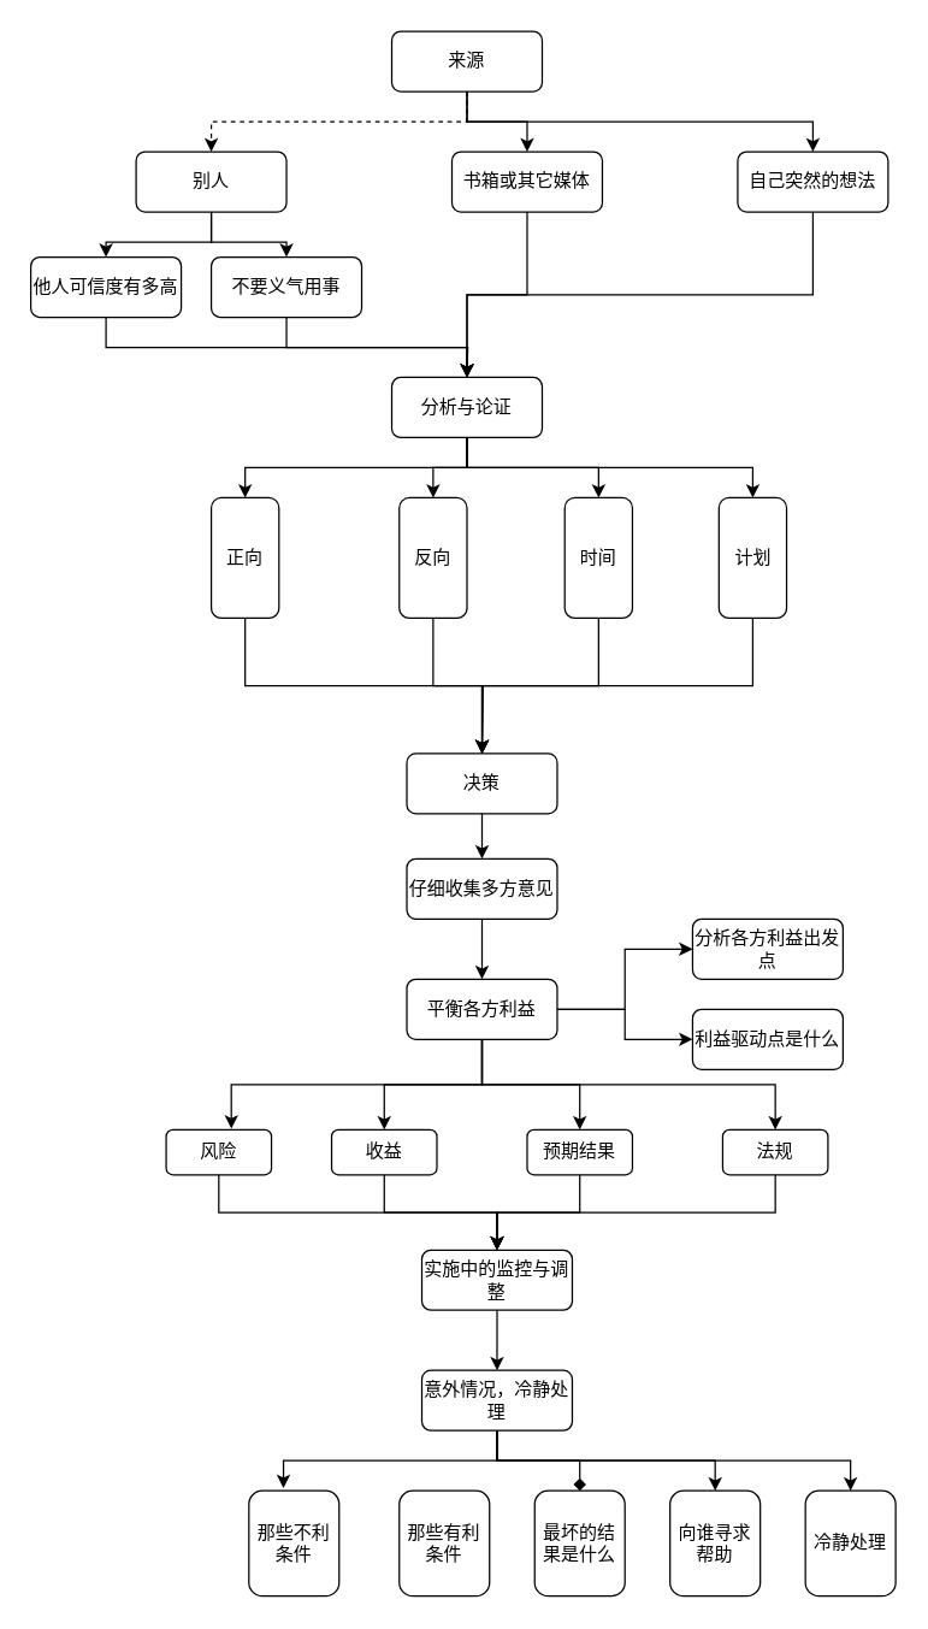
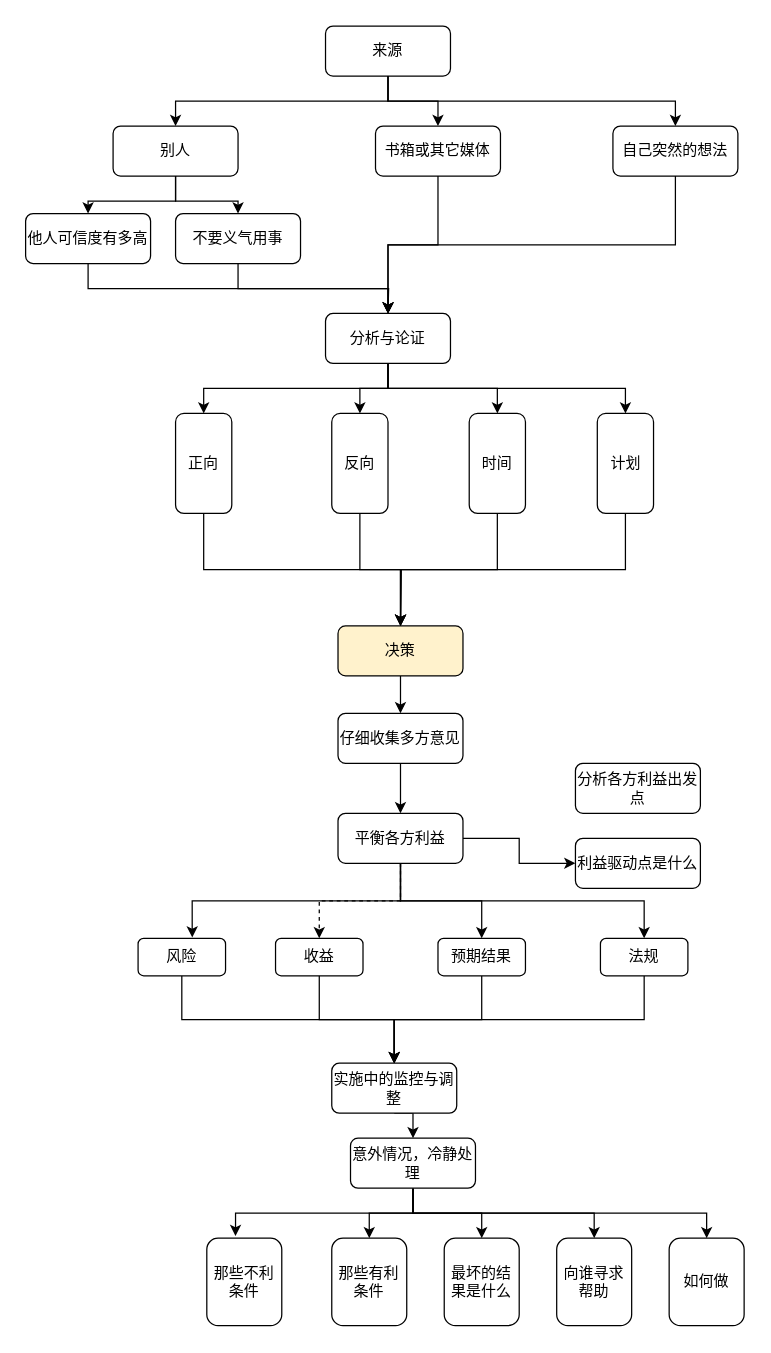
  <mxCell id="0" />
  <mxCell id="1" parent="0" />
  <mxCell id="2" style="edgeStyle=orthogonalEdgeStyle;rounded=0;orthogonalLoop=1;jettySize=auto;html=1;exitX=0.5;exitY=1;exitDx=0;exitDy=0;entryX=0.5;entryY=0;entryDx=0;entryDy=0;" parent="1" source="3" target="5" edge="1"><mxGeometry relative="1" as="geometry" /></mxCell>
- <mxCell id="3" value="决策" style="rounded=1;whiteSpace=wrap;html=1;" parent="1" vertex="1"><mxGeometry x="270" y="500" width="100" height="40" as="geometry" /></mxCell>
+ <mxCell id="3" value="决策" style="rounded=1;whiteSpace=wrap;html=1;fillColor=#fff2cc;" parent="1" vertex="1"><mxGeometry x="270" y="500" width="100" height="40" as="geometry" /></mxCell>
  <mxCell id="4" style="edgeStyle=orthogonalEdgeStyle;rounded=0;orthogonalLoop=1;jettySize=auto;html=1;entryX=0.5;entryY=0;entryDx=0;entryDy=0;" parent="1" source="5" target="12" edge="1"><mxGeometry relative="1" as="geometry" /></mxCell>
  <mxCell id="5" value="仔细收集多方意见" style="rounded=1;whiteSpace=wrap;html=1;" parent="1" vertex="1"><mxGeometry x="270" y="570" width="100" height="40" as="geometry" /></mxCell>
- <mxCell id="6" style="edgeStyle=orthogonalEdgeStyle;rounded=0;orthogonalLoop=1;jettySize=auto;html=1;exitX=1;exitY=0.5;exitDx=0;exitDy=0;" parent="1" source="12" target="21" edge="1"><mxGeometry relative="1" as="geometry" /></mxCell>
  <mxCell id="7" style="edgeStyle=orthogonalEdgeStyle;rounded=0;orthogonalLoop=1;jettySize=auto;html=1;exitX=0.5;exitY=1;exitDx=0;exitDy=0;entryX=0.619;entryY=-0.022;entryDx=0;entryDy=0;entryPerimeter=0;" parent="1" source="12" target="14" edge="1"><mxGeometry relative="1" as="geometry" /></mxCell>
- <mxCell id="8" style="edgeStyle=orthogonalEdgeStyle;rounded=0;orthogonalLoop=1;jettySize=auto;html=1;exitX=0.5;exitY=1;exitDx=0;exitDy=0;entryX=0.5;entryY=0;entryDx=0;entryDy=0;" parent="1" source="12" target="16" edge="1"><mxGeometry relative="1" as="geometry" /></mxCell>
+ <mxCell id="8" style="edgeStyle=orthogonalEdgeStyle;rounded=0;orthogonalLoop=1;jettySize=auto;html=1;exitX=0.5;exitY=1;exitDx=0;exitDy=0;entryX=0.5;entryY=0;entryDx=0;entryDy=0;dashed=1;" parent="1" source="12" target="16" edge="1"><mxGeometry relative="1" as="geometry" /></mxCell>
  <mxCell id="9" style="edgeStyle=orthogonalEdgeStyle;rounded=0;orthogonalLoop=1;jettySize=auto;html=1;exitX=0.5;exitY=1;exitDx=0;exitDy=0;entryX=0.5;entryY=0;entryDx=0;entryDy=0;" parent="1" source="12" target="18" edge="1"><mxGeometry relative="1" as="geometry" /></mxCell>
  <mxCell id="10" style="edgeStyle=orthogonalEdgeStyle;rounded=0;orthogonalLoop=1;jettySize=auto;html=1;exitX=1;exitY=0.5;exitDx=0;exitDy=0;entryX=0;entryY=0.5;entryDx=0;entryDy=0;" parent="1" source="12" target="24" edge="1"><mxGeometry relative="1" as="geometry" /></mxCell>
  <mxCell id="11" style="edgeStyle=orthogonalEdgeStyle;rounded=0;orthogonalLoop=1;jettySize=auto;html=1;exitX=0.5;exitY=1;exitDx=0;exitDy=0;" parent="1" source="12" target="20" edge="1"><mxGeometry relative="1" as="geometry" /></mxCell>
  <mxCell id="12" value="平衡各方利益" style="rounded=1;whiteSpace=wrap;html=1;" parent="1" vertex="1"><mxGeometry x="270" y="650" width="100" height="40" as="geometry" /></mxCell>
  <mxCell id="13" style="edgeStyle=orthogonalEdgeStyle;rounded=0;orthogonalLoop=1;jettySize=auto;html=1;exitX=0.5;exitY=1;exitDx=0;exitDy=0;" parent="1" source="14" target="23" edge="1"><mxGeometry relative="1" as="geometry" /></mxCell>
  <mxCell id="14" value="风险" style="rounded=1;whiteSpace=wrap;html=1;" parent="1" vertex="1"><mxGeometry x="110" y="750" width="70" height="30" as="geometry" /></mxCell>
  <mxCell id="15" style="edgeStyle=orthogonalEdgeStyle;rounded=0;orthogonalLoop=1;jettySize=auto;html=1;exitX=0.5;exitY=1;exitDx=0;exitDy=0;entryX=0.5;entryY=0;entryDx=0;entryDy=0;" parent="1" source="16" target="23" edge="1"><mxGeometry relative="1" as="geometry" /></mxCell>
  <mxCell id="16" value="收益" style="rounded=1;whiteSpace=wrap;html=1;" parent="1" vertex="1"><mxGeometry x="220" y="750" width="70" height="30" as="geometry" /></mxCell>
  <mxCell id="17" style="edgeStyle=orthogonalEdgeStyle;rounded=0;orthogonalLoop=1;jettySize=auto;html=1;exitX=0.5;exitY=1;exitDx=0;exitDy=0;entryX=0.5;entryY=0;entryDx=0;entryDy=0;" parent="1" source="18" target="23" edge="1"><mxGeometry relative="1" as="geometry" /></mxCell>
  <mxCell id="18" value="预期结果" style="rounded=1;whiteSpace=wrap;html=1;" parent="1" vertex="1"><mxGeometry x="350" y="750" width="70" height="30" as="geometry" /></mxCell>
  <mxCell id="19" style="edgeStyle=orthogonalEdgeStyle;rounded=0;orthogonalLoop=1;jettySize=auto;html=1;exitX=0.5;exitY=1;exitDx=0;exitDy=0;entryX=0.5;entryY=0;entryDx=0;entryDy=0;" parent="1" source="20" target="23" edge="1"><mxGeometry relative="1" as="geometry" /></mxCell>
  <mxCell id="20" value="法规" style="rounded=1;whiteSpace=wrap;html=1;" parent="1" vertex="1"><mxGeometry x="480" y="750" width="70" height="30" as="geometry" /></mxCell>
  <mxCell id="21" value="分析各方利益出发点" style="rounded=1;whiteSpace=wrap;html=1;" parent="1" vertex="1"><mxGeometry x="460" y="610" width="100" height="40" as="geometry" /></mxCell>
  <mxCell id="22" style="edgeStyle=orthogonalEdgeStyle;rounded=0;orthogonalLoop=1;jettySize=auto;html=1;exitX=0.5;exitY=1;exitDx=0;exitDy=0;entryX=0.5;entryY=0;entryDx=0;entryDy=0;align=center;" parent="1" source="23" target="50" edge="1"><mxGeometry relative="1" as="geometry" /></mxCell>
- <mxCell id="23" value="实施中的监控与调整" style="rounded=1;whiteSpace=wrap;html=1;" parent="1" vertex="1"><mxGeometry x="280" y="830" width="100" height="40" as="geometry" /></mxCell>
+ <mxCell id="23" value="实施中的监控与调整" style="rounded=1;whiteSpace=wrap;html=1;" parent="1" vertex="1"><mxGeometry x="265" y="850" width="100" height="40" as="geometry" /></mxCell>
  <mxCell id="24" value="利益驱动点是什么" style="rounded=1;whiteSpace=wrap;html=1;" parent="1" vertex="1"><mxGeometry x="460" y="670" width="100" height="40" as="geometry" /></mxCell>
  <mxCell id="25" style="edgeStyle=orthogonalEdgeStyle;rounded=0;orthogonalLoop=1;jettySize=auto;html=1;exitX=0.5;exitY=1;exitDx=0;exitDy=0;entryX=0.5;entryY=0;entryDx=0;entryDy=0;align=center;" parent="1" source="28" target="37" edge="1"><mxGeometry relative="1" as="geometry" /></mxCell>
- <mxCell id="26" style="edgeStyle=orthogonalEdgeStyle;rounded=0;orthogonalLoop=1;jettySize=auto;html=1;exitX=0.5;exitY=1;exitDx=0;exitDy=0;entryX=0.5;entryY=0;entryDx=0;entryDy=0;align=center;dashed=1;" parent="1" source="28" target="31" edge="1"><mxGeometry relative="1" as="geometry" /></mxCell>
+ <mxCell id="26" style="edgeStyle=orthogonalEdgeStyle;rounded=0;orthogonalLoop=1;jettySize=auto;html=1;exitX=0.5;exitY=1;exitDx=0;exitDy=0;entryX=0.5;entryY=0;entryDx=0;entryDy=0;align=center;" parent="1" source="28" target="31" edge="1"><mxGeometry relative="1" as="geometry" /></mxCell>
  <mxCell id="27" style="edgeStyle=orthogonalEdgeStyle;rounded=0;orthogonalLoop=1;jettySize=auto;html=1;exitX=0.5;exitY=1;exitDx=0;exitDy=0;align=center;" parent="1" source="28" target="44" edge="1"><mxGeometry relative="1" as="geometry" /></mxCell>
  <mxCell id="28" value="来源" style="rounded=1;whiteSpace=wrap;html=1;" parent="1" vertex="1"><mxGeometry x="260" y="20" width="100" height="40" as="geometry" /></mxCell>
  <mxCell id="29" style="edgeStyle=orthogonalEdgeStyle;rounded=0;orthogonalLoop=1;jettySize=auto;html=1;exitX=0.5;exitY=1;exitDx=0;exitDy=0;entryX=0.5;entryY=0;entryDx=0;entryDy=0;align=center;" parent="1" source="31" target="35" edge="1"><mxGeometry relative="1" as="geometry" /></mxCell>
  <mxCell id="30" style="edgeStyle=orthogonalEdgeStyle;rounded=0;orthogonalLoop=1;jettySize=auto;html=1;exitX=0.5;exitY=1;exitDx=0;exitDy=0;entryX=0.5;entryY=0;entryDx=0;entryDy=0;align=center;" parent="1" source="31" target="33" edge="1"><mxGeometry relative="1" as="geometry" /></mxCell>
  <mxCell id="31" value="别人" style="rounded=1;whiteSpace=wrap;html=1;" parent="1" vertex="1"><mxGeometry x="90" y="100" width="100" height="40" as="geometry" /></mxCell>
  <mxCell id="32" style="edgeStyle=orthogonalEdgeStyle;rounded=0;orthogonalLoop=1;jettySize=auto;html=1;exitX=0.5;exitY=1;exitDx=0;exitDy=0;entryX=0.5;entryY=0;entryDx=0;entryDy=0;" edge="1" parent="1" source="33" target="42"><mxGeometry relative="1" as="geometry" /></mxCell>
  <mxCell id="33" value="他人可信度有多高" style="rounded=1;whiteSpace=wrap;html=1;" parent="1" vertex="1"><mxGeometry x="20" y="170" width="100" height="40" as="geometry" /></mxCell>
  <mxCell id="34" style="edgeStyle=orthogonalEdgeStyle;rounded=0;orthogonalLoop=1;jettySize=auto;html=1;exitX=0.5;exitY=1;exitDx=0;exitDy=0;" edge="1" parent="1" source="35"><mxGeometry relative="1" as="geometry"><mxPoint x="310" y="250" as="targetPoint" /></mxGeometry></mxCell>
  <mxCell id="35" value="不要义气用事" style="rounded=1;whiteSpace=wrap;html=1;" parent="1" vertex="1"><mxGeometry x="140" y="170" width="100" height="40" as="geometry" /></mxCell>
  <mxCell id="36" style="edgeStyle=orthogonalEdgeStyle;rounded=0;orthogonalLoop=1;jettySize=auto;html=1;exitX=0.5;exitY=1;exitDx=0;exitDy=0;entryX=0.5;entryY=0;entryDx=0;entryDy=0;" edge="1" parent="1" source="37" target="42"><mxGeometry relative="1" as="geometry" /></mxCell>
  <mxCell id="37" value="书箱或其它媒体" style="rounded=1;whiteSpace=wrap;html=1;" parent="1" vertex="1"><mxGeometry x="300" y="100" width="100" height="40" as="geometry" /></mxCell>
  <mxCell id="38" style="edgeStyle=orthogonalEdgeStyle;rounded=0;orthogonalLoop=1;jettySize=auto;html=1;exitX=0.5;exitY=1;exitDx=0;exitDy=0;entryX=0.5;entryY=0;entryDx=0;entryDy=0;" edge="1" parent="1" source="42" target="52"><mxGeometry relative="1" as="geometry" /></mxCell>
  <mxCell id="39" style="edgeStyle=orthogonalEdgeStyle;rounded=0;orthogonalLoop=1;jettySize=auto;html=1;exitX=0.5;exitY=1;exitDx=0;exitDy=0;entryX=0.5;entryY=0;entryDx=0;entryDy=0;" edge="1" parent="1" source="42" target="54"><mxGeometry relative="1" as="geometry" /></mxCell>
  <mxCell id="40" style="edgeStyle=orthogonalEdgeStyle;rounded=0;orthogonalLoop=1;jettySize=auto;html=1;exitX=0.5;exitY=1;exitDx=0;exitDy=0;entryX=0.5;entryY=0;entryDx=0;entryDy=0;" edge="1" parent="1" source="42" target="56"><mxGeometry relative="1" as="geometry" /></mxCell>
  <mxCell id="41" style="edgeStyle=orthogonalEdgeStyle;rounded=0;orthogonalLoop=1;jettySize=auto;html=1;exitX=0.5;exitY=1;exitDx=0;exitDy=0;entryX=0.5;entryY=0;entryDx=0;entryDy=0;" edge="1" parent="1" source="42" target="58"><mxGeometry relative="1" as="geometry" /></mxCell>
  <mxCell id="42" value="分析与论证" style="rounded=1;whiteSpace=wrap;html=1;" parent="1" vertex="1"><mxGeometry x="260" y="250" width="100" height="40" as="geometry" /></mxCell>
  <mxCell id="43" style="edgeStyle=orthogonalEdgeStyle;rounded=0;orthogonalLoop=1;jettySize=auto;html=1;exitX=0.5;exitY=1;exitDx=0;exitDy=0;entryX=0.5;entryY=0;entryDx=0;entryDy=0;" edge="1" parent="1" source="44" target="42"><mxGeometry relative="1" as="geometry" /></mxCell>
  <mxCell id="44" value="自己突然的想法" style="rounded=1;whiteSpace=wrap;html=1;" parent="1" vertex="1"><mxGeometry x="490" y="100" width="100" height="40" as="geometry" /></mxCell>
  <mxCell id="45" style="edgeStyle=orthogonalEdgeStyle;rounded=0;orthogonalLoop=1;jettySize=auto;html=1;exitX=0.5;exitY=1;exitDx=0;exitDy=0;entryX=0.383;entryY=-0.025;entryDx=0;entryDy=0;entryPerimeter=0;" edge="1" parent="1" source="50" target="59"><mxGeometry relative="1" as="geometry" /></mxCell>
- <mxCell id="47" style="edgeStyle=orthogonalEdgeStyle;rounded=0;orthogonalLoop=1;jettySize=auto;html=1;exitX=0.5;exitY=1;exitDx=0;exitDy=0;entryX=0.5;entryY=0;entryDx=0;entryDy=0;endArrow=diamond;" edge="1" parent="1" source="50" target="61"><mxGeometry relative="1" as="geometry" /></mxCell>
+ <mxCell id="46" style="edgeStyle=orthogonalEdgeStyle;rounded=0;orthogonalLoop=1;jettySize=auto;html=1;exitX=0.5;exitY=1;exitDx=0;exitDy=0;entryX=0.5;entryY=0;entryDx=0;entryDy=0;" edge="1" parent="1" source="50" target="60"><mxGeometry relative="1" as="geometry" /></mxCell>
+ <mxCell id="47" style="edgeStyle=orthogonalEdgeStyle;rounded=0;orthogonalLoop=1;jettySize=auto;html=1;exitX=0.5;exitY=1;exitDx=0;exitDy=0;entryX=0.5;entryY=0;entryDx=0;entryDy=0;" edge="1" parent="1" source="50" target="61"><mxGeometry relative="1" as="geometry" /></mxCell>
  <mxCell id="48" style="edgeStyle=orthogonalEdgeStyle;rounded=0;orthogonalLoop=1;jettySize=auto;html=1;exitX=0.5;exitY=1;exitDx=0;exitDy=0;entryX=0.5;entryY=0;entryDx=0;entryDy=0;" edge="1" parent="1" source="50" target="62"><mxGeometry relative="1" as="geometry" /></mxCell>
  <mxCell id="49" style="edgeStyle=orthogonalEdgeStyle;rounded=0;orthogonalLoop=1;jettySize=auto;html=1;exitX=0.5;exitY=1;exitDx=0;exitDy=0;entryX=0.5;entryY=0;entryDx=0;entryDy=0;" edge="1" parent="1" source="50" target="63"><mxGeometry relative="1" as="geometry" /></mxCell>
  <mxCell id="50" value="意外情况，冷静处理" style="rounded=1;whiteSpace=wrap;html=1;" parent="1" vertex="1"><mxGeometry x="280" y="910" width="100" height="40" as="geometry" /></mxCell>
  <mxCell id="51" style="edgeStyle=orthogonalEdgeStyle;rounded=0;orthogonalLoop=1;jettySize=auto;html=1;exitX=0.5;exitY=1;exitDx=0;exitDy=0;entryX=0.5;entryY=0;entryDx=0;entryDy=0;" edge="1" parent="1" source="52" target="3"><mxGeometry relative="1" as="geometry" /></mxCell>
  <mxCell id="52" value="正向" style="rounded=1;whiteSpace=wrap;html=1;" vertex="1" parent="1"><mxGeometry x="140" y="330" width="45" height="80" as="geometry" /></mxCell>
  <mxCell id="53" style="edgeStyle=orthogonalEdgeStyle;rounded=0;orthogonalLoop=1;jettySize=auto;html=1;exitX=0.5;exitY=1;exitDx=0;exitDy=0;" edge="1" parent="1" source="54"><mxGeometry relative="1" as="geometry"><mxPoint x="320" y="500" as="targetPoint" /></mxGeometry></mxCell>
  <mxCell id="54" value="反向" style="rounded=1;whiteSpace=wrap;html=1;" vertex="1" parent="1"><mxGeometry x="265" y="330" width="45" height="80" as="geometry" /></mxCell>
  <mxCell id="55" style="edgeStyle=orthogonalEdgeStyle;rounded=0;orthogonalLoop=1;jettySize=auto;html=1;exitX=0.5;exitY=1;exitDx=0;exitDy=0;entryX=0.5;entryY=0;entryDx=0;entryDy=0;" edge="1" parent="1" source="56" target="3"><mxGeometry relative="1" as="geometry" /></mxCell>
  <mxCell id="56" value="时间" style="rounded=1;whiteSpace=wrap;html=1;" vertex="1" parent="1"><mxGeometry x="375" y="330" width="45" height="80" as="geometry" /></mxCell>
  <mxCell id="57" style="edgeStyle=orthogonalEdgeStyle;rounded=0;orthogonalLoop=1;jettySize=auto;html=1;exitX=0.5;exitY=1;exitDx=0;exitDy=0;" edge="1" parent="1" source="58"><mxGeometry relative="1" as="geometry"><mxPoint x="320" y="500" as="targetPoint" /></mxGeometry></mxCell>
  <mxCell id="58" value="计划" style="rounded=1;whiteSpace=wrap;html=1;" vertex="1" parent="1"><mxGeometry x="477.5" y="330" width="45" height="80" as="geometry" /></mxCell>
  <mxCell id="59" value="那些不利条件" style="rounded=1;whiteSpace=wrap;html=1;" vertex="1" parent="1"><mxGeometry x="165" y="990" width="60" height="70" as="geometry" /></mxCell>
  <mxCell id="60" value="那些有利条件" style="rounded=1;whiteSpace=wrap;html=1;" vertex="1" parent="1"><mxGeometry x="265" y="990" width="60" height="70" as="geometry" /></mxCell>
  <mxCell id="61" value="最坏的结果是什么" style="rounded=1;whiteSpace=wrap;html=1;" vertex="1" parent="1"><mxGeometry x="355" y="990" width="60" height="70" as="geometry" /></mxCell>
  <mxCell id="62" value="向谁寻求帮助" style="rounded=1;whiteSpace=wrap;html=1;" vertex="1" parent="1"><mxGeometry x="445" y="990" width="60" height="70" as="geometry" /></mxCell>
- <mxCell id="63" value="冷静处理" style="rounded=1;whiteSpace=wrap;html=1;" vertex="1" parent="1"><mxGeometry x="535" y="990" width="60" height="70" as="geometry" /></mxCell>
+ <mxCell id="63" value="如何做" style="rounded=1;whiteSpace=wrap;html=1;" vertex="1" parent="1"><mxGeometry x="535" y="990" width="60" height="70" as="geometry" /></mxCell>
